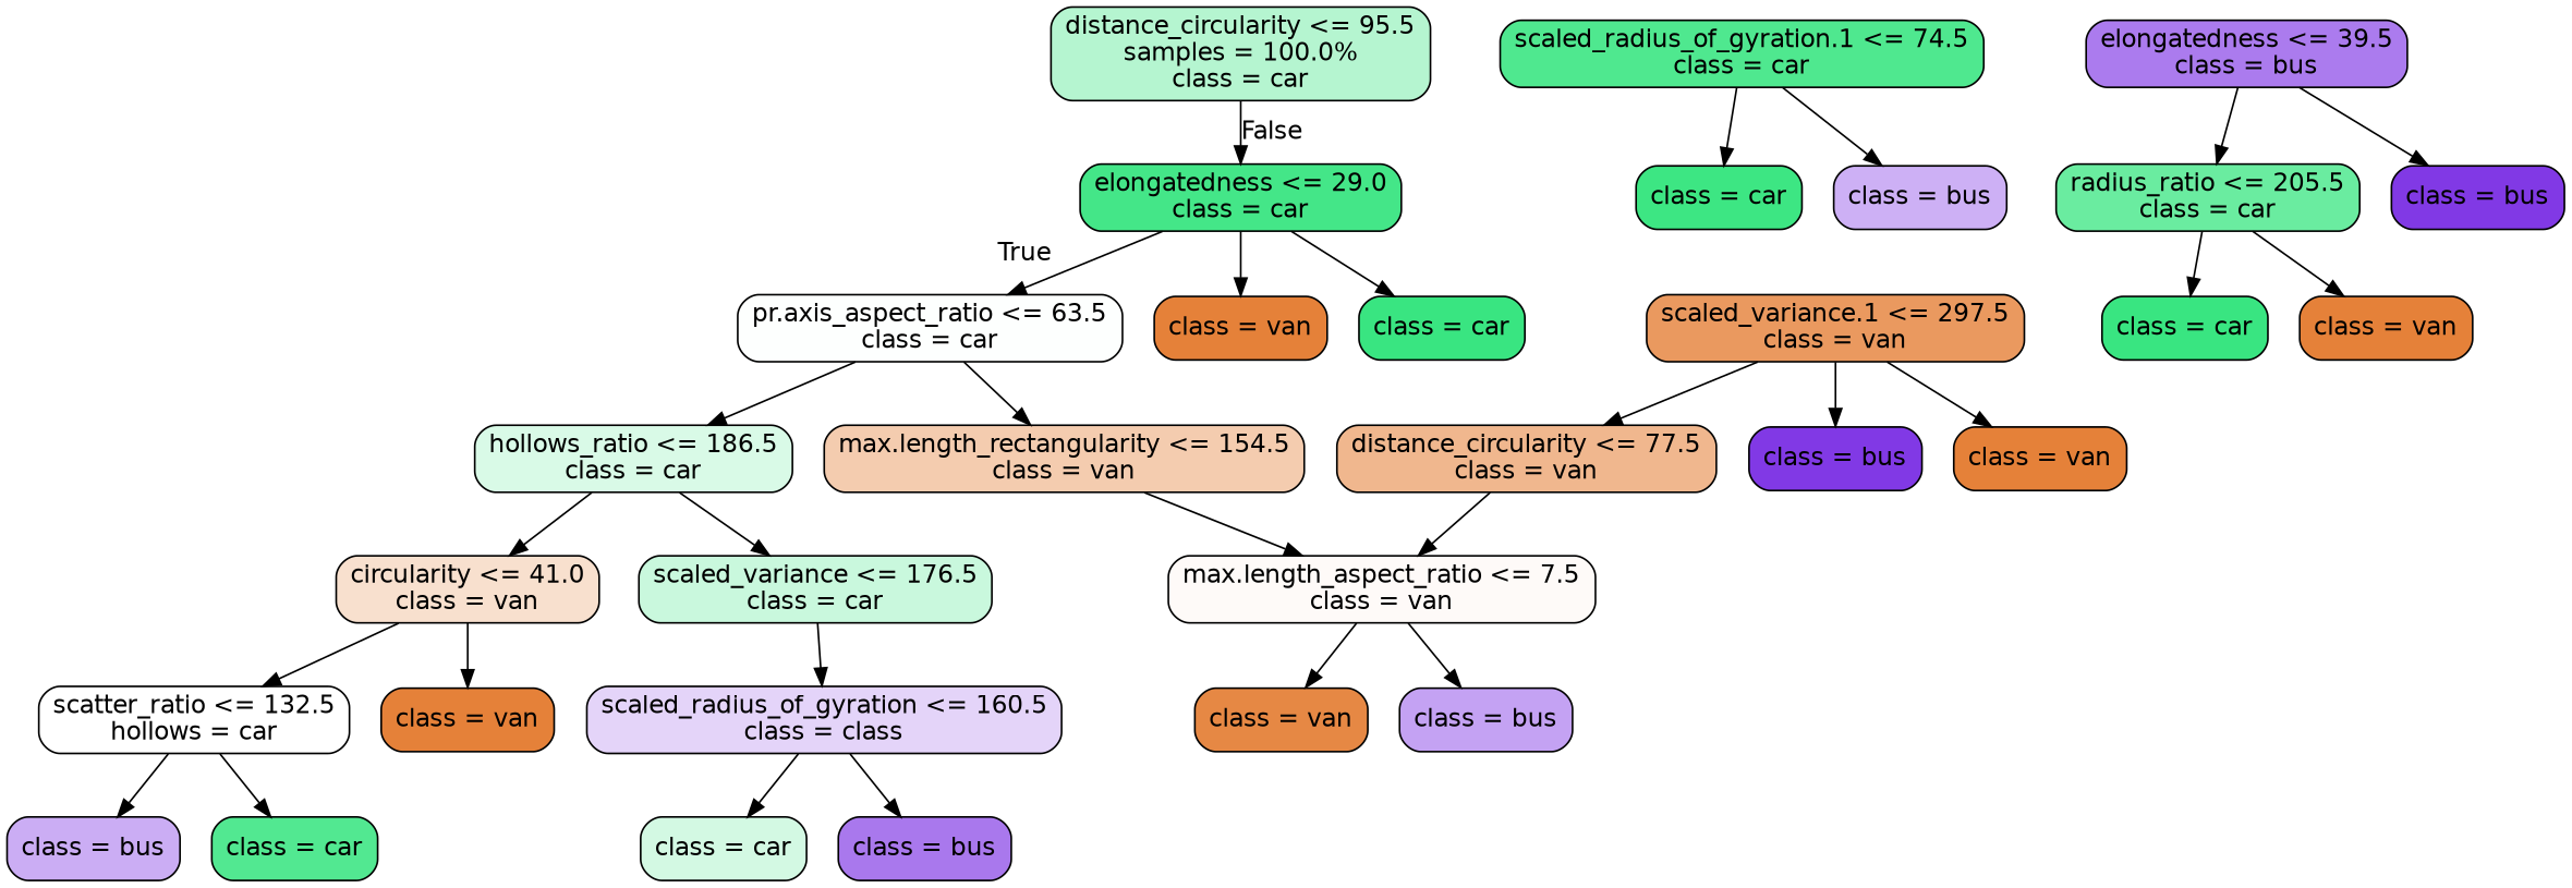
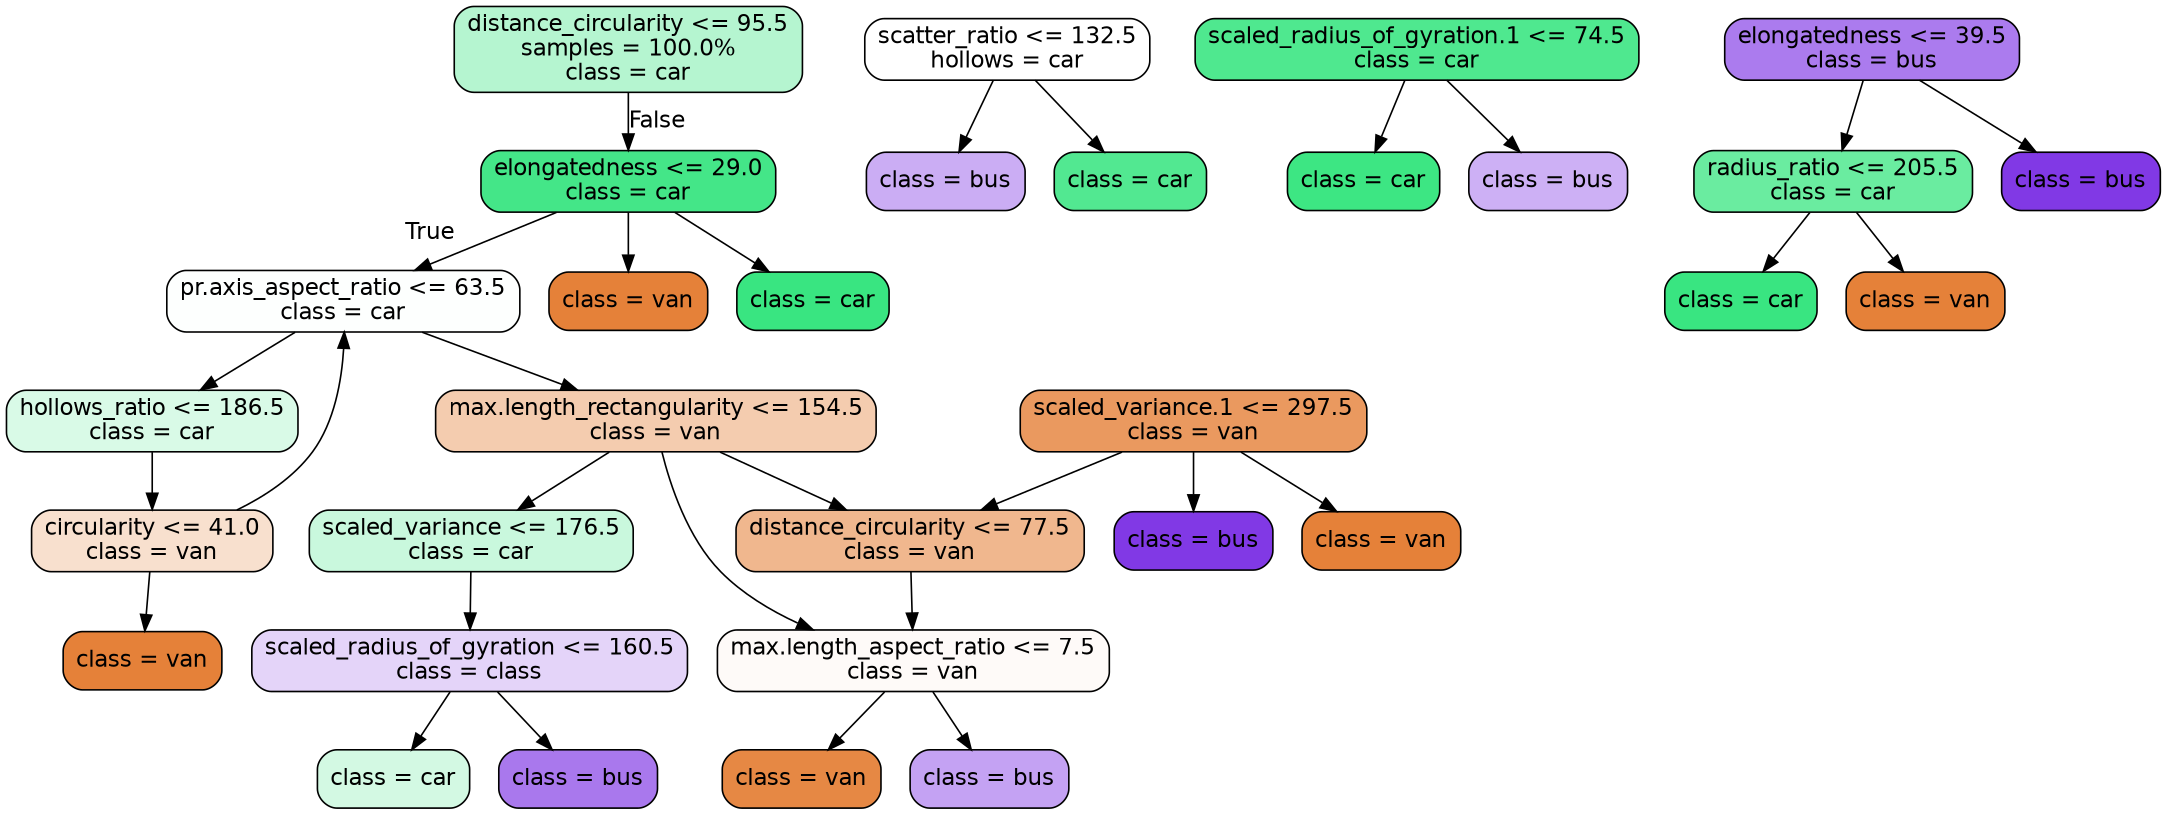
  digraph {
    node [color=black fillcolor="#e58139" fontname=helvetica shape=box style="filled, rounded"]
    edge [fontname=helvetica]
    n1 [fillcolor="#b5f5d0" label="distance_circularity <= 95.5\nsamples = 100.0%\nclass = car"]
    n2 [fillcolor="#44e688" label="elongatedness <= 29.0\nclass = car"]
    n3 [fillcolor="#fdfffe" label="pr.axis_aspect_ratio <= 63.5\nclass = car"]
    n4 [fillcolor="#d9fae7" label="hollows_ratio <= 186.5\nclass = car"]
    n5 [fillcolor="#f4ccaf" label="max.length_rectangularity <= 154.5\nclass = van"]
    n6 [label="class = van"]
    n7 [fillcolor="#39e581" label="class = car"]
    n8 [fillcolor="#f8e0ce" label="circularity <= 41.0\nclass = van"]
    n9 [fillcolor="#c9f8dd" label="scaled_variance <= 176.5\nclass = car"]
    n10 [fillcolor="#f0b78e" label="distance_circularity <= 77.5\nclass = van"]
    n11 [fillcolor="#fefaf8" label="max.length_aspect_ratio <= 7.5\nclass = van"]
    n12 [fillcolor="#ffffff" label="scatter_ratio <= 132.5\nhollows = car"]
    n13 [label="class = van"]
    n14 [fillcolor="#e4d4f9" label="scaled_radius_of_gyration <= 160.5\nclass = class"]
    n15 [fillcolor="#cbadf4" label="class = bus"]
    n16 [fillcolor="#52e891" label="class = car"]
    n17 [fillcolor="#d3f9e3" label="class = car"]
    n18 [fillcolor="#a978ed" label="class = bus"]
    n19 [fillcolor="#4fe88f" label="scaled_radius_of_gyration.1 <= 74.5\nclass = car"]
    n20 [fillcolor="#3de683" label="class = car"]
    n21 [fillcolor="#cdb0f5" label="class = bus"]
    n22 [fillcolor="#ab7bee" label="elongatedness <= 39.5\nclass = bus"]
    n23 [fillcolor="#6aeca0" label="radius_ratio <= 205.5\nclass = car"]
    n24 [fillcolor="#8139e5" label="class = bus"]
    n25 [fillcolor="#ea995f" label="scaled_variance.1 <= 297.5\nclass = van"]
    n26 [fillcolor="#8139e5" label="class = bus"]
    n27 [label="class = van"]
    n28 [fillcolor="#e68844" label="class = van"]
    n29 [fillcolor="#c4a2f3" label="class = bus"]
    n30 [fillcolor="#39e581" label="class = car"]
    n31 [label="class = van"]
    n1 -> n2 [headlabel=False labelangle=-45 labeldistance=2.5]
    n2 -> n3 [headlabel=True labelangle=45 labeldistance=2.5]
    n2 -> n6
    n2 -> n7
    n3 -> n4
    n3 -> n5
    n4 -> n8
-   n4 -> n9
+   n5 -> n9
+   n5 -> n10
    n5 -> n11
-   n8 -> n12
+   n8 -> n3
    n8 -> n13
    n9 -> n14
    n10 -> n11
    n11 -> n28
    n11 -> n29
    n12 -> n15
    n12 -> n16
    n14 -> n17
    n14 -> n18
    n19 -> n20
    n19 -> n21
    n22 -> n23
    n22 -> n24
    n23 -> n30
    n23 -> n31
    n25 -> n10
    n25 -> n26
    n25 -> n27
  }
